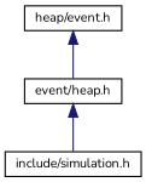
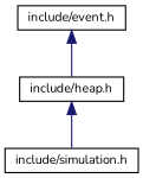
  digraph {
    fontname=Nunito
    node [color=black fillcolor=white fontname=Nunito fontsize=10 shape=record style=filled]
    edge [color=midnightblue dir=back fontname=Nunito fontsize=10 labelfontname=Helvetica labelfontsize=10 style=solid]
-   n1 [height=0.2 label="heap/event.h" width=0.4]
-   n2 [height=0.2 label="event/heap.h" width=0.4]
+   n1 [height=0.2 label="include/event.h" width=0.4]
+   n2 [height=0.2 label="include/heap.h" width=0.4]
    n3 [height=0.2 label="include/simulation.h" width=0.4]
    n1 -> n2
    n2 -> n3
  }
